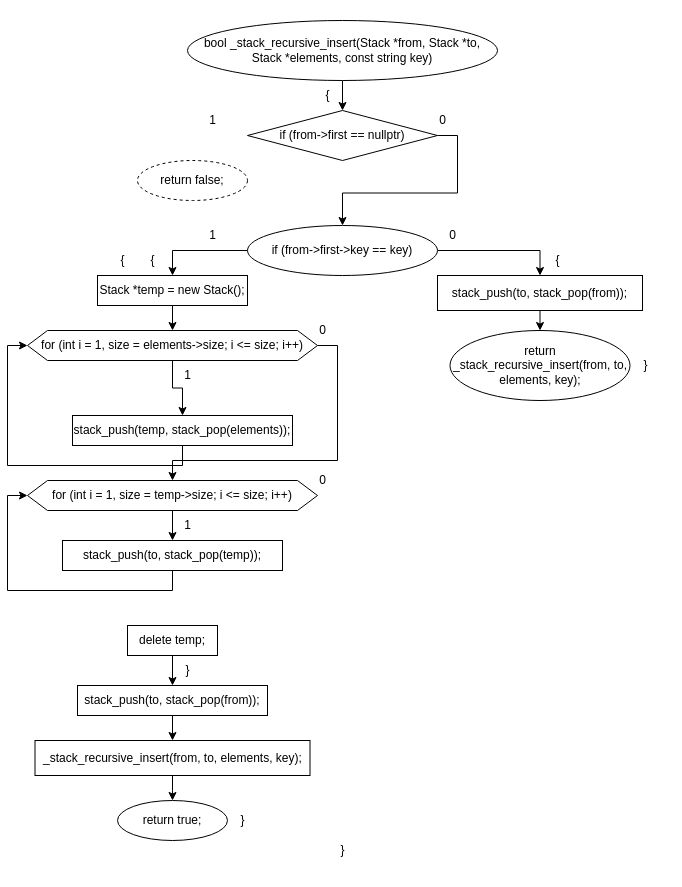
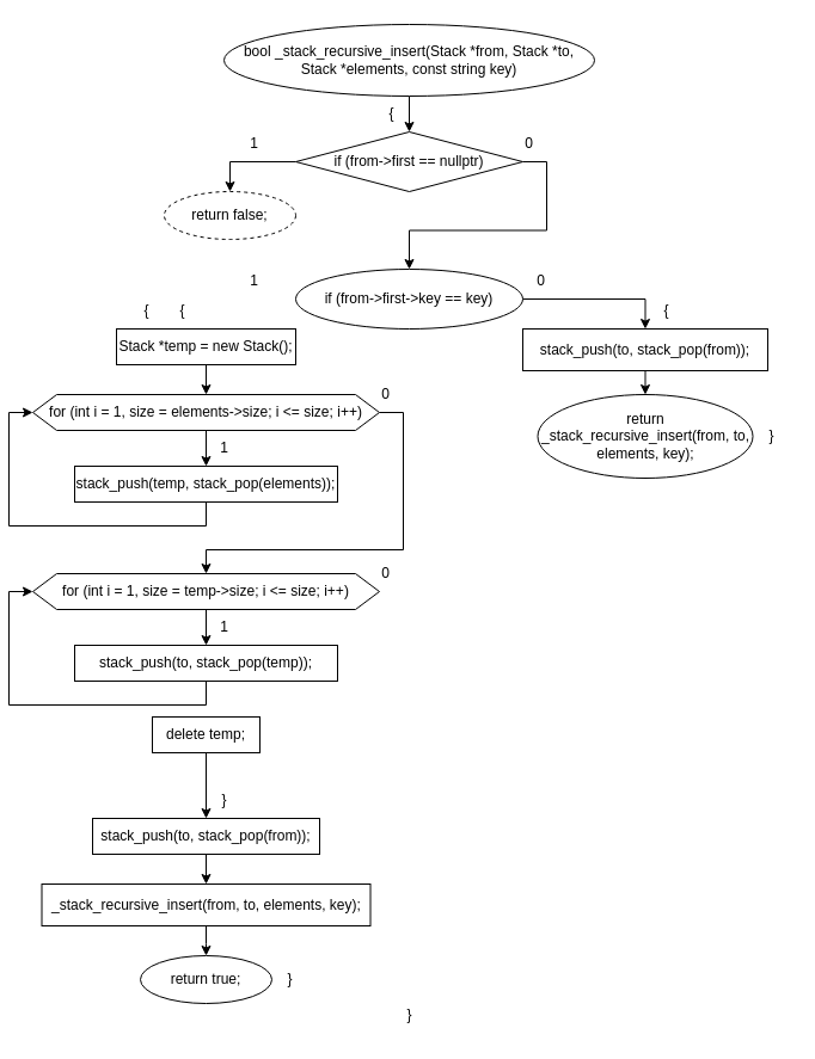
  <mxCell id="0" />
  <mxCell id="1" parent="0" />
  <mxCell id="2" value="" style="edgeStyle=orthogonalEdgeStyle;rounded=0;orthogonalLoop=1;jettySize=auto;html=1;" parent="1" source="3" target="6" edge="1"><mxGeometry relative="1" as="geometry" /></mxCell>
  <mxCell id="3" value="bool _stack_recursive_insert(Stack *from, Stack *to, Stack *elements, const string key)" style="ellipse;whiteSpace=wrap;html=1;" parent="1" vertex="1"><mxGeometry x="180" y="20" width="310" height="60" as="geometry" /></mxCell>
+ <mxCell id="4" style="edgeStyle=orthogonalEdgeStyle;rounded=0;orthogonalLoop=1;jettySize=auto;html=1;exitX=0;exitY=0.5;exitDx=0;exitDy=0;entryX=0.5;entryY=0;entryDx=0;entryDy=0;" parent="1" source="6" target="8" edge="1"><mxGeometry relative="1" as="geometry" /></mxCell>
  <mxCell id="5" style="edgeStyle=orthogonalEdgeStyle;rounded=0;orthogonalLoop=1;jettySize=auto;html=1;exitX=1;exitY=0.5;exitDx=0;exitDy=0;entryX=0.5;entryY=0;entryDx=0;entryDy=0;" parent="1" source="6" target="12" edge="1"><mxGeometry relative="1" as="geometry" /></mxCell>
  <mxCell id="6" value="if (from-&amp;gt;first == nullptr)" style="rhombus;whiteSpace=wrap;html=1;" parent="1" vertex="1"><mxGeometry x="240" y="110" width="190" height="50" as="geometry" /></mxCell>
  <mxCell id="7" value="{" style="text;html=1;align=center;verticalAlign=middle;resizable=0;points=[];autosize=1;strokeColor=none;fillColor=none;" parent="1" vertex="1"><mxGeometry x="305" y="80" width="30" height="30" as="geometry" /></mxCell>
  <mxCell id="8" value="return false;" style="ellipse;whiteSpace=wrap;html=1;dashed=1;" parent="1" vertex="1"><mxGeometry x="130" y="160" width="110" height="40" as="geometry" /></mxCell>
  <mxCell id="9" value="1" style="text;html=1;align=center;verticalAlign=middle;resizable=0;points=[];autosize=1;strokeColor=none;fillColor=none;" parent="1" vertex="1"><mxGeometry x="190" y="105" width="30" height="30" as="geometry" /></mxCell>
- <mxCell id="10" style="edgeStyle=orthogonalEdgeStyle;rounded=0;orthogonalLoop=1;jettySize=auto;html=1;exitX=0;exitY=0.5;exitDx=0;exitDy=0;entryX=0.5;entryY=0;entryDx=0;entryDy=0;" edge="1" parent="1" source="12" target="24"><mxGeometry relative="1" as="geometry" /></mxCell>
  <mxCell id="11" style="edgeStyle=orthogonalEdgeStyle;rounded=0;orthogonalLoop=1;jettySize=auto;html=1;exitX=1;exitY=0.5;exitDx=0;exitDy=0;entryX=0.5;entryY=0;entryDx=0;entryDy=0;" edge="1" parent="1" source="12" target="43"><mxGeometry relative="1" as="geometry" /></mxCell>
  <mxCell id="12" value="if (from-&amp;gt;first-&amp;gt;key == key)" style="ellipse;whiteSpace=wrap;html=1;" parent="1" vertex="1"><mxGeometry x="240" y="225" width="190" height="50" as="geometry" /></mxCell>
  <mxCell id="13" value="return true;" style="ellipse;whiteSpace=wrap;html=1;" parent="1" vertex="1"><mxGeometry x="110" y="800" width="110" height="40" as="geometry" /></mxCell>
  <mxCell id="14" value="1" style="text;html=1;align=center;verticalAlign=middle;resizable=0;points=[];autosize=1;strokeColor=none;fillColor=none;" parent="1" vertex="1"><mxGeometry x="190" y="220" width="30" height="30" as="geometry" /></mxCell>
  <mxCell id="15" value="0" style="text;html=1;align=center;verticalAlign=middle;resizable=0;points=[];autosize=1;strokeColor=none;fillColor=none;" parent="1" vertex="1"><mxGeometry x="420" y="105" width="30" height="30" as="geometry" /></mxCell>
  <mxCell id="16" value="" style="edgeStyle=orthogonalEdgeStyle;rounded=0;orthogonalLoop=1;jettySize=auto;html=1;" parent="1" source="17" target="19" edge="1"><mxGeometry relative="1" as="geometry" /></mxCell>
  <mxCell id="17" value="stack_push(to, stack_pop(from));" style="whiteSpace=wrap;html=1;" parent="1" vertex="1"><mxGeometry x="70" y="685" width="190" height="30" as="geometry" /></mxCell>
  <mxCell id="18" style="edgeStyle=orthogonalEdgeStyle;rounded=0;orthogonalLoop=1;jettySize=auto;html=1;exitX=0.5;exitY=1;exitDx=0;exitDy=0;entryX=0.5;entryY=0;entryDx=0;entryDy=0;" parent="1" source="19" target="13" edge="1"><mxGeometry relative="1" as="geometry"><Array as="points"><mxPoint x="165" y="790" /><mxPoint x="165" y="790" /></Array></mxGeometry></mxCell>
  <mxCell id="19" value="_stack_recursive_insert(from, to, elements, key);" style="whiteSpace=wrap;html=1;" parent="1" vertex="1"><mxGeometry x="27.5" y="740" width="275" height="35" as="geometry" /></mxCell>
  <mxCell id="20" value="{" style="text;html=1;align=center;verticalAlign=middle;resizable=0;points=[];autosize=1;strokeColor=none;fillColor=none;" parent="1" vertex="1"><mxGeometry x="130" y="245" width="30" height="30" as="geometry" /></mxCell>
  <mxCell id="21" value="}" style="text;html=1;align=center;verticalAlign=middle;resizable=0;points=[];autosize=1;strokeColor=none;fillColor=none;" parent="1" vertex="1"><mxGeometry x="220" y="805" width="30" height="30" as="geometry" /></mxCell>
  <mxCell id="22" value="0" style="text;html=1;align=center;verticalAlign=middle;resizable=0;points=[];autosize=1;strokeColor=none;fillColor=none;" parent="1" vertex="1"><mxGeometry x="430" y="220" width="30" height="30" as="geometry" /></mxCell>
  <mxCell id="23" value="" style="edgeStyle=orthogonalEdgeStyle;rounded=0;orthogonalLoop=1;jettySize=auto;html=1;" edge="1" parent="1" source="24" target="27"><mxGeometry relative="1" as="geometry" /></mxCell>
  <mxCell id="24" value="Stack *temp = new Stack();" style="whiteSpace=wrap;html=1;" vertex="1" parent="1"><mxGeometry x="90" y="275" width="150" height="30" as="geometry" /></mxCell>
  <mxCell id="25" value="" style="edgeStyle=orthogonalEdgeStyle;rounded=0;orthogonalLoop=1;jettySize=auto;html=1;" edge="1" parent="1" source="27" target="29"><mxGeometry relative="1" as="geometry" /></mxCell>
  <mxCell id="26" style="edgeStyle=orthogonalEdgeStyle;rounded=0;orthogonalLoop=1;jettySize=auto;html=1;exitX=1;exitY=0.5;exitDx=0;exitDy=0;entryX=0.5;entryY=0;entryDx=0;entryDy=0;" edge="1" parent="1" source="27" target="32"><mxGeometry relative="1" as="geometry"><mxPoint x="165" y="450" as="targetPoint" /><Array as="points"><mxPoint x="330" y="345" /><mxPoint x="330" y="460" /></Array></mxGeometry></mxCell>
  <mxCell id="27" value="for (int i = 1, size = elements-&amp;gt;size; i &amp;lt;= size; i++)" style="shape=hexagon;perimeter=hexagonPerimeter2;whiteSpace=wrap;html=1;fixedSize=1;" vertex="1" parent="1"><mxGeometry x="20" y="330" width="290" height="30" as="geometry" /></mxCell>
  <mxCell id="28" style="edgeStyle=orthogonalEdgeStyle;rounded=0;orthogonalLoop=1;jettySize=auto;html=1;exitX=0.5;exitY=1;exitDx=0;exitDy=0;entryX=0;entryY=0.5;entryDx=0;entryDy=0;" edge="1" parent="1" source="29" target="27"><mxGeometry relative="1" as="geometry" /></mxCell>
- <mxCell id="29" value="stack_push(temp, stack_pop(elements));" style="whiteSpace=wrap;html=1;" vertex="1" parent="1"><mxGeometry x="65" y="415" width="220" height="30" as="geometry" /></mxCell>
+ <mxCell id="29" value="stack_push(temp, stack_pop(elements));" style="whiteSpace=wrap;html=1;" vertex="1" parent="1"><mxGeometry x="55" y="390" width="220" height="30" as="geometry" /></mxCell>
  <mxCell id="30" value="1" style="text;html=1;align=center;verticalAlign=middle;resizable=0;points=[];autosize=1;strokeColor=none;fillColor=none;" vertex="1" parent="1"><mxGeometry x="165" y="360" width="30" height="30" as="geometry" /></mxCell>
  <mxCell id="31" value="" style="edgeStyle=orthogonalEdgeStyle;rounded=0;orthogonalLoop=1;jettySize=auto;html=1;" edge="1" parent="1" source="32" target="34"><mxGeometry relative="1" as="geometry" /></mxCell>
  <mxCell id="32" value="for (int i = 1, size = temp-&amp;gt;size; i &amp;lt;= size; i++)" style="shape=hexagon;perimeter=hexagonPerimeter2;whiteSpace=wrap;html=1;fixedSize=1;" vertex="1" parent="1"><mxGeometry x="20" y="480" width="290" height="30" as="geometry" /></mxCell>
  <mxCell id="33" style="edgeStyle=orthogonalEdgeStyle;rounded=0;orthogonalLoop=1;jettySize=auto;html=1;exitX=0.5;exitY=1;exitDx=0;exitDy=0;entryX=0;entryY=0.5;entryDx=0;entryDy=0;" edge="1" parent="1" source="34" target="32"><mxGeometry relative="1" as="geometry" /></mxCell>
  <mxCell id="34" value="stack_push(to, stack_pop(temp));" style="whiteSpace=wrap;html=1;" vertex="1" parent="1"><mxGeometry x="55" y="540" width="220" height="30" as="geometry" /></mxCell>
  <mxCell id="35" value="1" style="text;html=1;align=center;verticalAlign=middle;resizable=0;points=[];autosize=1;strokeColor=none;fillColor=none;" vertex="1" parent="1"><mxGeometry x="165" y="510" width="30" height="30" as="geometry" /></mxCell>
  <mxCell id="36" value="0" style="text;html=1;align=center;verticalAlign=middle;resizable=0;points=[];autosize=1;strokeColor=none;fillColor=none;" vertex="1" parent="1"><mxGeometry x="300" y="315" width="30" height="30" as="geometry" /></mxCell>
  <mxCell id="37" style="edgeStyle=orthogonalEdgeStyle;rounded=0;orthogonalLoop=1;jettySize=auto;html=1;exitX=0.5;exitY=1;exitDx=0;exitDy=0;entryX=0.5;entryY=0;entryDx=0;entryDy=0;" edge="1" parent="1" source="38" target="17"><mxGeometry relative="1" as="geometry" /></mxCell>
- <mxCell id="38" value="delete temp;" style="whiteSpace=wrap;html=1;" vertex="1" parent="1"><mxGeometry x="120" y="625" width="90" height="30" as="geometry" /></mxCell>
+ <mxCell id="38" value="delete temp;" style="whiteSpace=wrap;html=1;" vertex="1" parent="1"><mxGeometry x="120" y="600" width="90" height="30" as="geometry" /></mxCell>
  <mxCell id="39" value="0" style="text;html=1;align=center;verticalAlign=middle;resizable=0;points=[];autosize=1;strokeColor=none;fillColor=none;" vertex="1" parent="1"><mxGeometry x="300" y="465" width="30" height="30" as="geometry" /></mxCell>
  <mxCell id="40" value="}" style="text;html=1;align=center;verticalAlign=middle;resizable=0;points=[];autosize=1;strokeColor=none;fillColor=none;" vertex="1" parent="1"><mxGeometry x="165" y="655" width="30" height="30" as="geometry" /></mxCell>
  <mxCell id="41" value="{" style="text;html=1;align=center;verticalAlign=middle;resizable=0;points=[];autosize=1;strokeColor=none;fillColor=none;" vertex="1" parent="1"><mxGeometry x="100" y="245" width="30" height="30" as="geometry" /></mxCell>
  <mxCell id="42" style="edgeStyle=orthogonalEdgeStyle;rounded=0;orthogonalLoop=1;jettySize=auto;html=1;exitX=0.5;exitY=1;exitDx=0;exitDy=0;entryX=0.5;entryY=0;entryDx=0;entryDy=0;" edge="1" parent="1" source="43" target="44"><mxGeometry relative="1" as="geometry" /></mxCell>
  <mxCell id="43" value="stack_push(to, stack_pop(from));" style="whiteSpace=wrap;html=1;" vertex="1" parent="1"><mxGeometry x="430" y="275" width="205" height="35" as="geometry" /></mxCell>
  <mxCell id="44" value="return _stack_recursive_insert(from, to, elements, key);" style="ellipse;whiteSpace=wrap;html=1;" vertex="1" parent="1"><mxGeometry x="442.5" y="330" width="180" height="70" as="geometry" /></mxCell>
  <mxCell id="45" value="}" style="text;html=1;align=center;verticalAlign=middle;resizable=0;points=[];autosize=1;strokeColor=none;fillColor=none;" vertex="1" parent="1"><mxGeometry x="622.5" y="350" width="30" height="30" as="geometry" /></mxCell>
  <mxCell id="46" value="{" style="text;html=1;align=center;verticalAlign=middle;resizable=0;points=[];autosize=1;strokeColor=none;fillColor=none;" vertex="1" parent="1"><mxGeometry x="535" y="245" width="30" height="30" as="geometry" /></mxCell>
  <mxCell id="47" value="}" style="text;html=1;align=center;verticalAlign=middle;resizable=0;points=[];autosize=1;strokeColor=none;fillColor=none;" vertex="1" parent="1"><mxGeometry x="320" y="835" width="30" height="30" as="geometry" /></mxCell>
